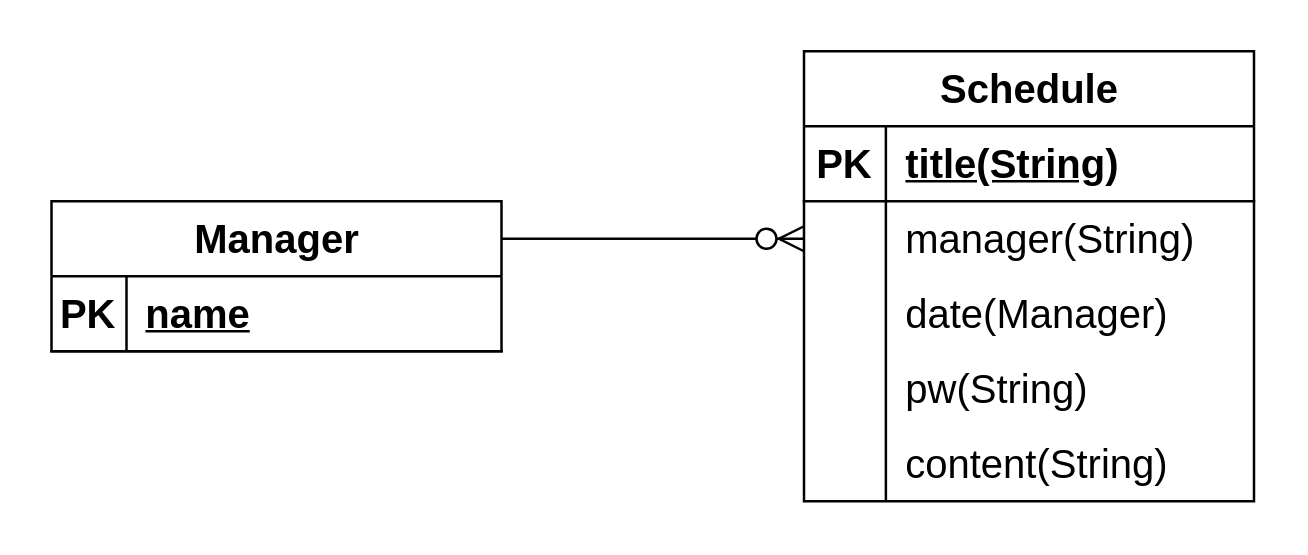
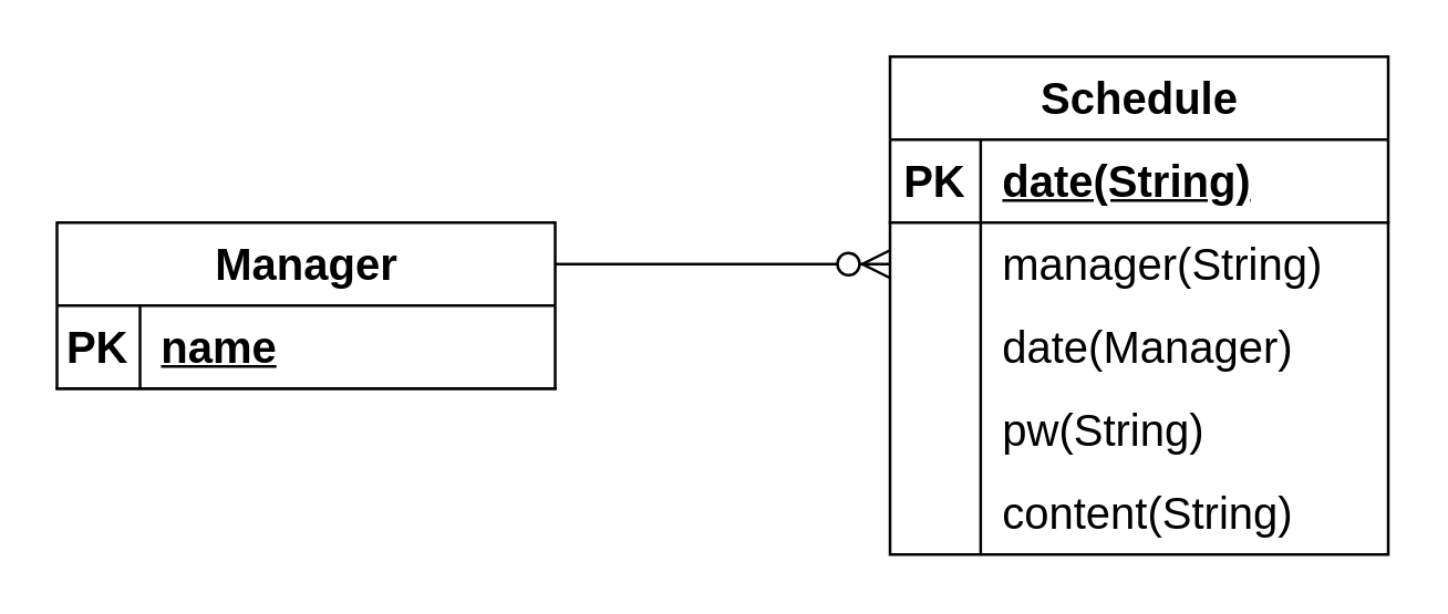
  <mxCell id="0" />
  <mxCell id="1" parent="0" />
  <mxCell id="2" value="Manager" style="shape=table;startSize=30;container=1;collapsible=1;childLayout=tableLayout;fixedRows=1;rowLines=0;fontStyle=1;align=center;resizeLast=1;html=1;fontSize=16;" vertex="1" parent="1"><mxGeometry x="20" y="80" width="180" height="60" as="geometry" /></mxCell>
  <mxCell id="3" value="" style="shape=tableRow;horizontal=0;startSize=0;swimlaneHead=0;swimlaneBody=0;fillColor=none;collapsible=0;dropTarget=0;points=[[0,0.5],[1,0.5]];portConstraint=eastwest;top=0;left=0;right=0;bottom=1;fontSize=16;" vertex="1" parent="2"><mxGeometry y="30" width="180" height="30" as="geometry" /></mxCell>
  <mxCell id="4" value="PK" style="shape=partialRectangle;connectable=0;fillColor=none;top=0;left=0;bottom=0;right=0;fontStyle=1;overflow=hidden;whiteSpace=wrap;html=1;fontSize=16;" vertex="1" parent="3"><mxGeometry width="30" height="30" as="geometry"><mxRectangle width="30" height="30" as="alternateBounds" /></mxGeometry></mxCell>
  <mxCell id="5" value="name" style="shape=partialRectangle;connectable=0;fillColor=none;top=0;left=0;bottom=0;right=0;align=left;spacingLeft=6;fontStyle=5;overflow=hidden;whiteSpace=wrap;html=1;fontSize=16;" vertex="1" parent="3"><mxGeometry x="30" width="150" height="30" as="geometry"><mxRectangle width="150" height="30" as="alternateBounds" /></mxGeometry></mxCell>
  <mxCell id="6" value="" style="edgeStyle=entityRelationEdgeStyle;fontSize=12;html=1;endArrow=ERzeroToMany;endFill=1;rounded=0;startSize=8;endSize=8;curved=1;exitX=1;exitY=0.25;exitDx=0;exitDy=0;entryX=0;entryY=0.5;entryDx=0;entryDy=0;" edge="1" parent="1" source="2" target="11"><mxGeometry width="100" height="100" relative="1" as="geometry"><mxPoint x="209" y="99" as="sourcePoint" /><mxPoint x="416" y="62" as="targetPoint" /><Array as="points"><mxPoint x="399" y="116" /></Array></mxGeometry></mxCell>
  <mxCell id="7" value="Schedule" style="shape=table;startSize=30;container=1;collapsible=1;childLayout=tableLayout;fixedRows=1;rowLines=0;fontStyle=1;align=center;resizeLast=1;html=1;fontSize=16;" vertex="1" parent="1"><mxGeometry x="321" y="20" width="180" height="180" as="geometry" /></mxCell>
  <mxCell id="8" value="" style="shape=tableRow;horizontal=0;startSize=0;swimlaneHead=0;swimlaneBody=0;fillColor=none;collapsible=0;dropTarget=0;points=[[0,0.5],[1,0.5]];portConstraint=eastwest;top=0;left=0;right=0;bottom=1;fontSize=16;" vertex="1" parent="7"><mxGeometry y="30" width="180" height="30" as="geometry" /></mxCell>
  <mxCell id="9" value="PK" style="shape=partialRectangle;connectable=0;fillColor=none;top=0;left=0;bottom=0;right=0;fontStyle=1;overflow=hidden;whiteSpace=wrap;html=1;fontSize=16;" vertex="1" parent="8"><mxGeometry width="32.75" height="30" as="geometry"><mxRectangle width="32.75" height="30" as="alternateBounds" /></mxGeometry></mxCell>
- <mxCell id="10" value="title(String)" style="shape=partialRectangle;connectable=0;fillColor=none;top=0;left=0;bottom=0;right=0;align=left;spacingLeft=6;fontStyle=5;overflow=hidden;whiteSpace=wrap;html=1;fontSize=16;" vertex="1" parent="8"><mxGeometry x="32.75" width="147.25" height="30" as="geometry"><mxRectangle width="147.25" height="30" as="alternateBounds" /></mxGeometry></mxCell>
+ <mxCell id="10" value="date(String)" style="shape=partialRectangle;connectable=0;fillColor=none;top=0;left=0;bottom=0;right=0;align=left;spacingLeft=6;fontStyle=5;overflow=hidden;whiteSpace=wrap;html=1;fontSize=16;" vertex="1" parent="8"><mxGeometry x="32.75" width="147.25" height="30" as="geometry"><mxRectangle width="147.25" height="30" as="alternateBounds" /></mxGeometry></mxCell>
  <mxCell id="11" value="" style="shape=tableRow;horizontal=0;startSize=0;swimlaneHead=0;swimlaneBody=0;fillColor=none;collapsible=0;dropTarget=0;points=[[0,0.5],[1,0.5]];portConstraint=eastwest;top=0;left=0;right=0;bottom=0;fontSize=16;" vertex="1" parent="7"><mxGeometry y="60" width="180" height="30" as="geometry" /></mxCell>
  <mxCell id="12" value="" style="shape=partialRectangle;connectable=0;fillColor=none;top=0;left=0;bottom=0;right=0;editable=1;overflow=hidden;whiteSpace=wrap;html=1;fontSize=16;" vertex="1" parent="11"><mxGeometry width="32.75" height="30" as="geometry"><mxRectangle width="32.75" height="30" as="alternateBounds" /></mxGeometry></mxCell>
  <mxCell id="13" value="manager(String)" style="shape=partialRectangle;connectable=0;fillColor=none;top=0;left=0;bottom=0;right=0;align=left;spacingLeft=6;overflow=hidden;whiteSpace=wrap;html=1;fontSize=16;" vertex="1" parent="11"><mxGeometry x="32.75" width="147.25" height="30" as="geometry"><mxRectangle width="147.25" height="30" as="alternateBounds" /></mxGeometry></mxCell>
  <mxCell id="14" value="" style="shape=tableRow;horizontal=0;startSize=0;swimlaneHead=0;swimlaneBody=0;fillColor=none;collapsible=0;dropTarget=0;points=[[0,0.5],[1,0.5]];portConstraint=eastwest;top=0;left=0;right=0;bottom=0;fontSize=16;" vertex="1" parent="7"><mxGeometry y="90" width="180" height="30" as="geometry" /></mxCell>
  <mxCell id="15" value="" style="shape=partialRectangle;connectable=0;fillColor=none;top=0;left=0;bottom=0;right=0;editable=1;overflow=hidden;whiteSpace=wrap;html=1;fontSize=16;" vertex="1" parent="14"><mxGeometry width="32.75" height="30" as="geometry"><mxRectangle width="32.75" height="30" as="alternateBounds" /></mxGeometry></mxCell>
  <mxCell id="16" value="date(Manager)" style="shape=partialRectangle;connectable=0;fillColor=none;top=0;left=0;bottom=0;right=0;align=left;spacingLeft=6;overflow=hidden;whiteSpace=wrap;html=1;fontSize=16;" vertex="1" parent="14"><mxGeometry x="32.75" width="147.25" height="30" as="geometry"><mxRectangle width="147.25" height="30" as="alternateBounds" /></mxGeometry></mxCell>
  <mxCell id="17" style="shape=tableRow;horizontal=0;startSize=0;swimlaneHead=0;swimlaneBody=0;fillColor=none;collapsible=0;dropTarget=0;points=[[0,0.5],[1,0.5]];portConstraint=eastwest;top=0;left=0;right=0;bottom=0;fontSize=16;" vertex="1" parent="7"><mxGeometry y="120" width="180" height="30" as="geometry" /></mxCell>
  <mxCell id="18" style="shape=partialRectangle;connectable=0;fillColor=none;top=0;left=0;bottom=0;right=0;editable=1;overflow=hidden;whiteSpace=wrap;html=1;fontSize=16;" vertex="1" parent="17"><mxGeometry width="32.75" height="30" as="geometry"><mxRectangle width="32.75" height="30" as="alternateBounds" /></mxGeometry></mxCell>
  <mxCell id="19" value="pw(String)" style="shape=partialRectangle;connectable=0;fillColor=none;top=0;left=0;bottom=0;right=0;align=left;spacingLeft=6;overflow=hidden;whiteSpace=wrap;html=1;fontSize=16;" vertex="1" parent="17"><mxGeometry x="32.75" width="147.25" height="30" as="geometry"><mxRectangle width="147.25" height="30" as="alternateBounds" /></mxGeometry></mxCell>
  <mxCell id="20" value="" style="shape=tableRow;horizontal=0;startSize=0;swimlaneHead=0;swimlaneBody=0;fillColor=none;collapsible=0;dropTarget=0;points=[[0,0.5],[1,0.5]];portConstraint=eastwest;top=0;left=0;right=0;bottom=0;fontSize=16;" vertex="1" parent="7"><mxGeometry y="150" width="180" height="30" as="geometry" /></mxCell>
  <mxCell id="21" value="" style="shape=partialRectangle;connectable=0;fillColor=none;top=0;left=0;bottom=0;right=0;editable=1;overflow=hidden;whiteSpace=wrap;html=1;fontSize=16;" vertex="1" parent="20"><mxGeometry width="32.75" height="30" as="geometry"><mxRectangle width="32.75" height="30" as="alternateBounds" /></mxGeometry></mxCell>
  <mxCell id="22" value="content(String)" style="shape=partialRectangle;connectable=0;fillColor=none;top=0;left=0;bottom=0;right=0;align=left;spacingLeft=6;overflow=hidden;whiteSpace=wrap;html=1;fontSize=16;" vertex="1" parent="20"><mxGeometry x="32.75" width="147.25" height="30" as="geometry"><mxRectangle width="147.25" height="30" as="alternateBounds" /></mxGeometry></mxCell>
